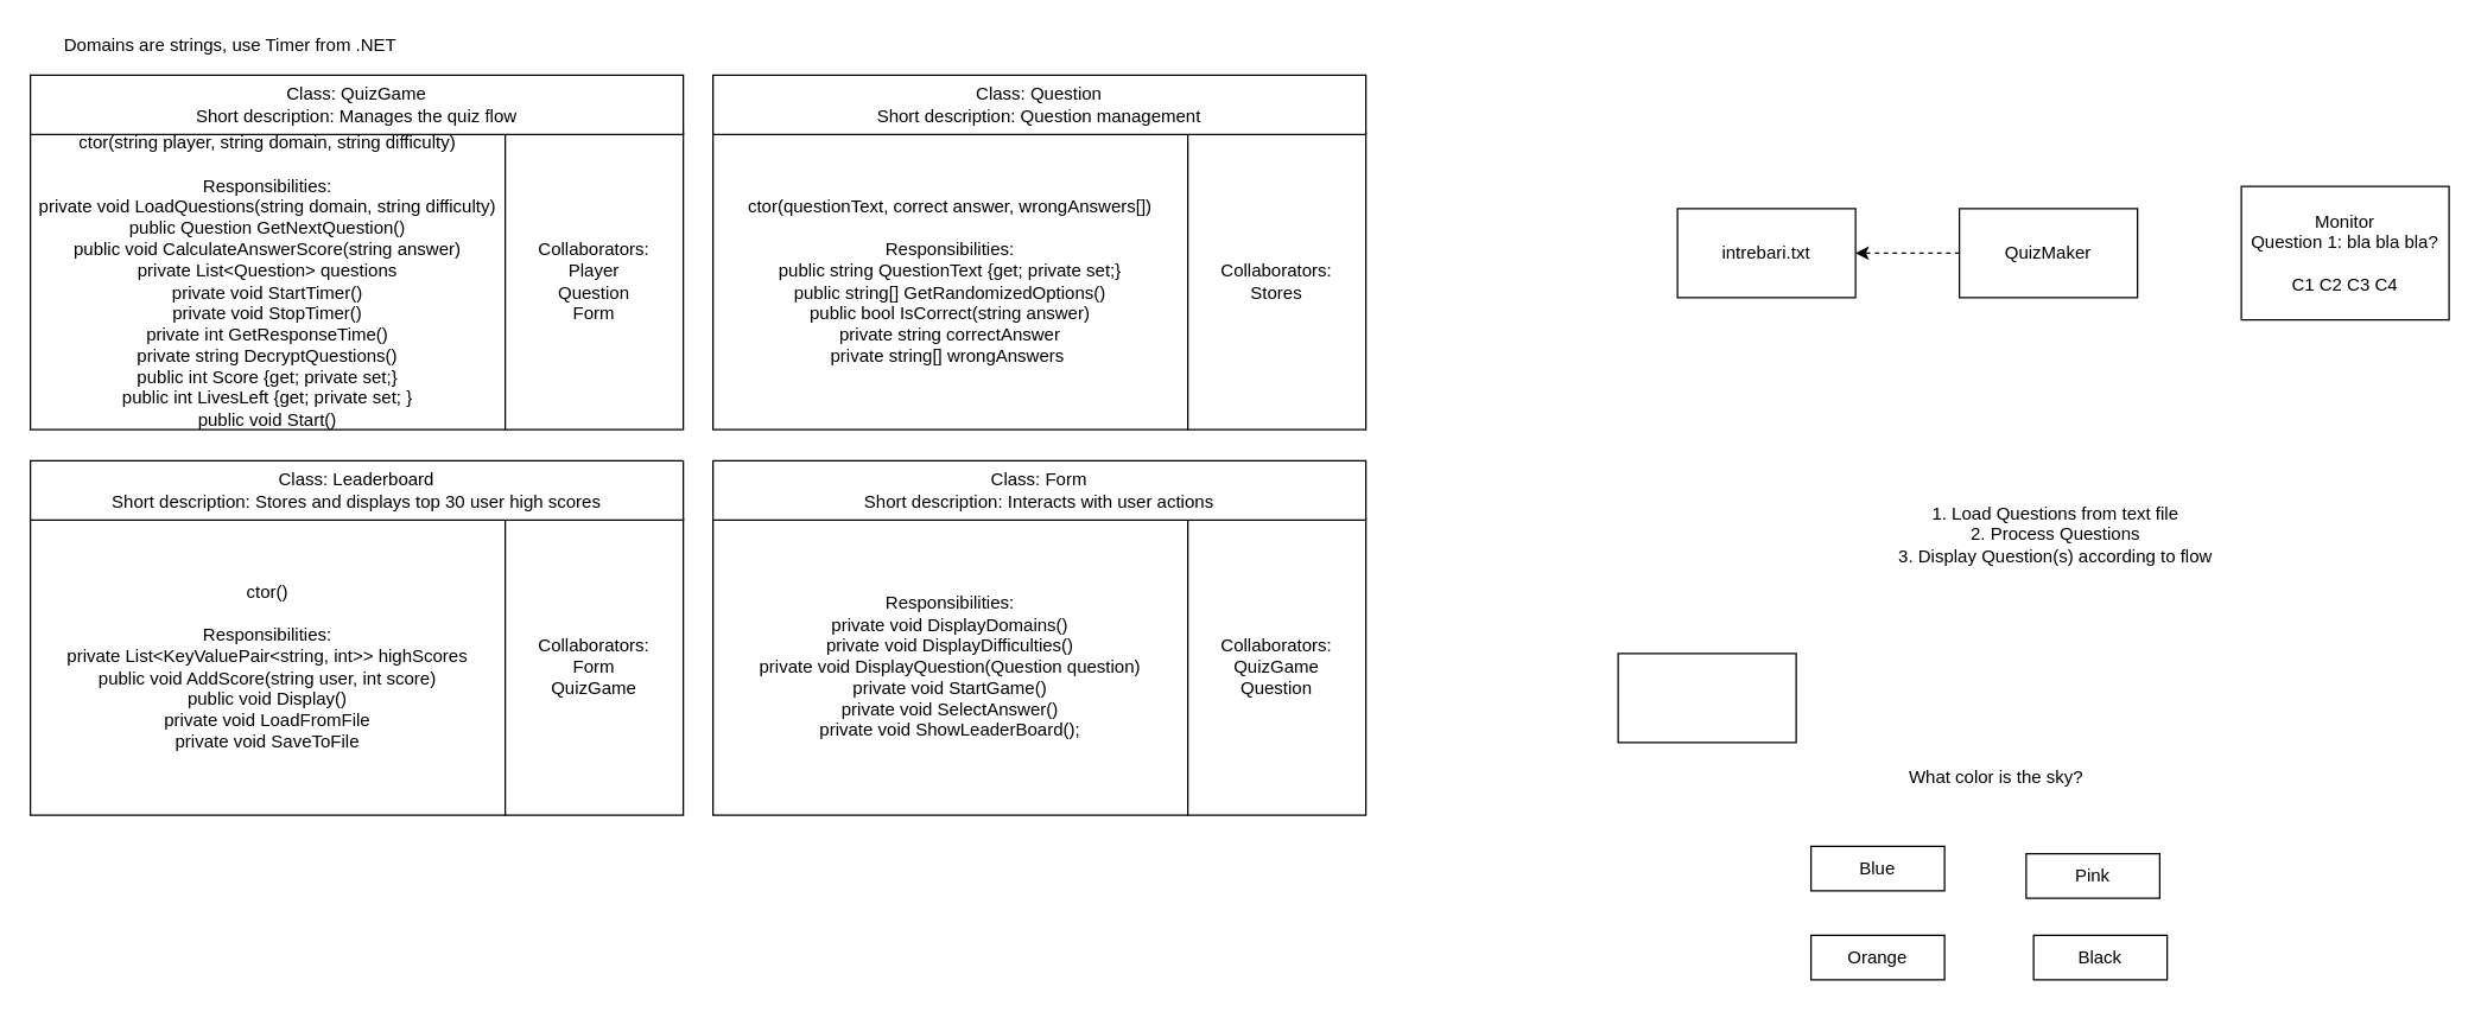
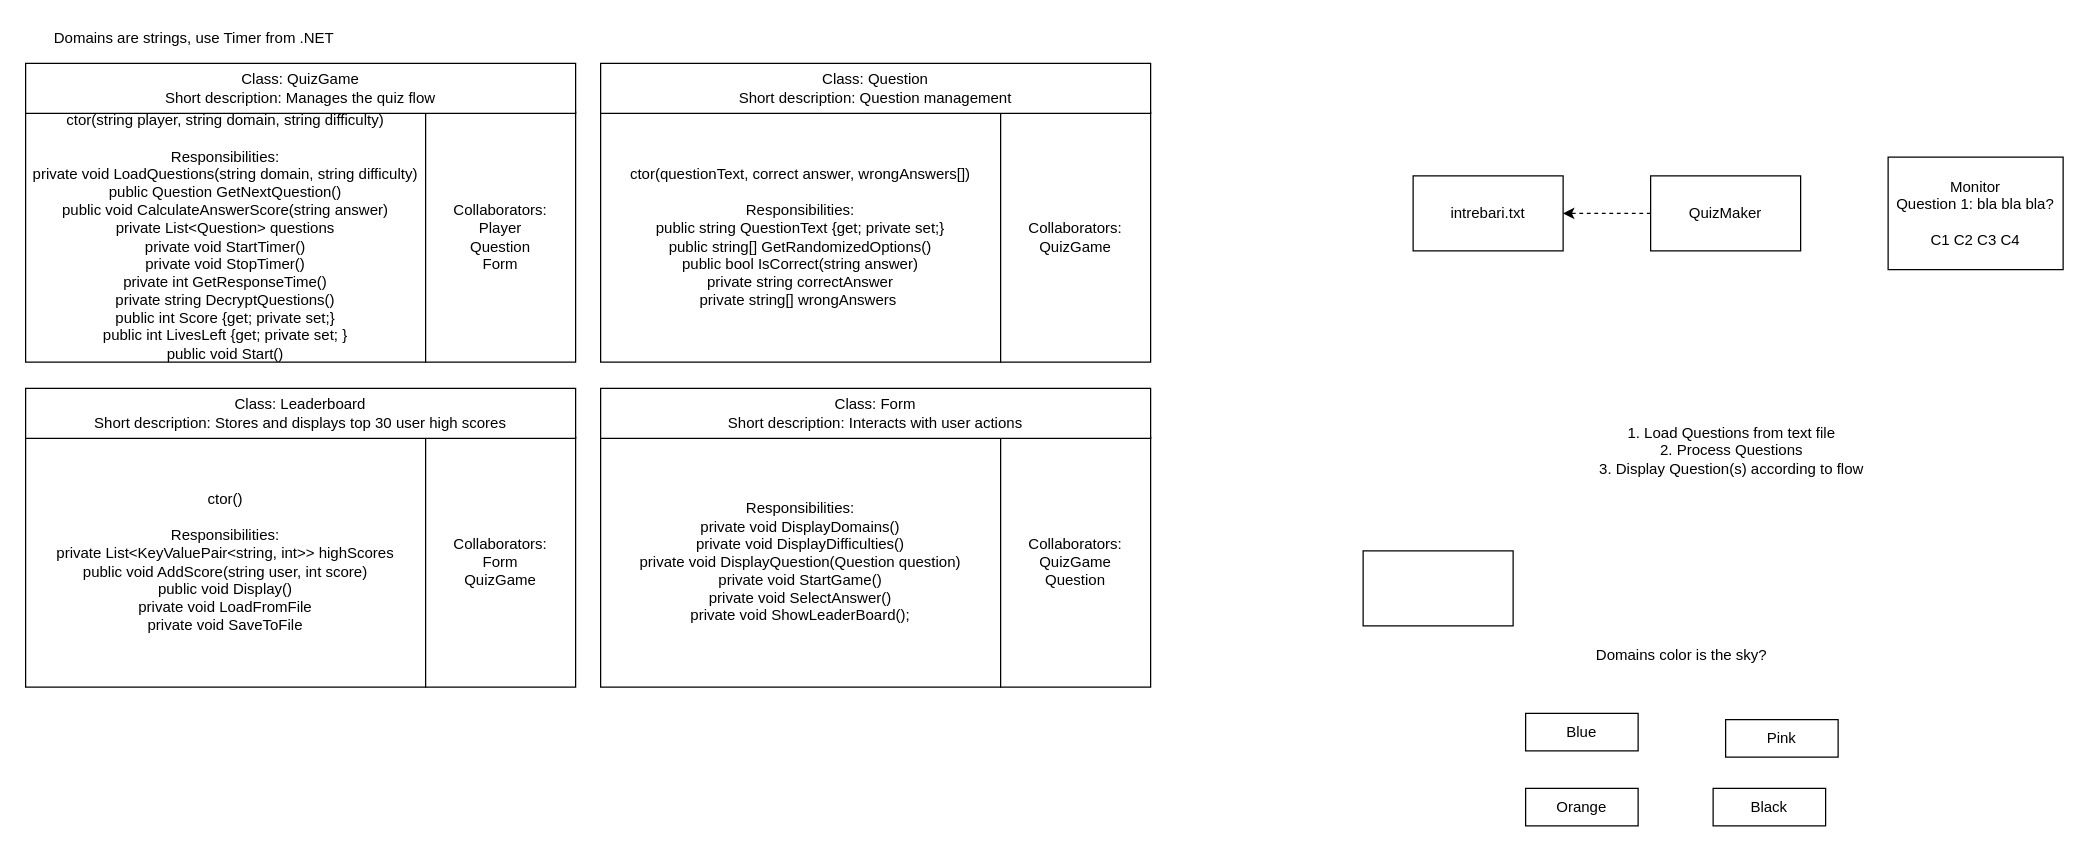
  <mxCell id="0" />
  <mxCell id="1" parent="0" />
  <mxCell id="2" value="ctor(string player, string domain, string difficulty)&lt;br&gt;&lt;br&gt;Responsibilities:&lt;br&gt;private void LoadQuestions(string domain, string difficulty)&lt;br&gt;public Question GetNextQuestion()&lt;br&gt;public void CalculateAnswerScore(string answer)&lt;br&gt;private List&amp;lt;Question&amp;gt; questions&lt;br&gt;private void StartTimer()&lt;br&gt;private void StopTimer()&lt;br&gt;private int GetResponseTime()&lt;br&gt;private string DecryptQuestions()&lt;br&gt;public int Score {get; private set;}&lt;br&gt;public int LivesLeft {get; private set; }&lt;br&gt;public void Start()" style="rounded=0;whiteSpace=wrap;html=1;" parent="1" vertex="1"><mxGeometry x="20" y="89" width="320" height="200" as="geometry" /></mxCell>
  <mxCell id="3" value="Collaborators:&lt;br&gt;Player&lt;br&gt;Question&lt;br&gt;Form" style="rounded=0;whiteSpace=wrap;html=1;" parent="1" vertex="1"><mxGeometry x="340" y="89" width="120" height="200" as="geometry" /></mxCell>
  <mxCell id="4" value="Class: QuizGame&lt;br&gt;Short description: Manages the quiz flow" style="rounded=0;whiteSpace=wrap;html=1;" parent="1" vertex="1"><mxGeometry x="20" y="50" width="440" height="40" as="geometry" /></mxCell>
  <mxCell id="5" value="Domains are strings, use Timer from .NET" style="text;html=1;strokeColor=none;fillColor=none;align=center;verticalAlign=middle;whiteSpace=wrap;rounded=0;" parent="1" vertex="1"><mxGeometry x="30" y="20" width="250" height="20" as="geometry" /></mxCell>
  <mxCell id="6" value="ctor(questionText, correct answer, wrongAnswers[])&lt;br&gt;&lt;br&gt;Responsibilities:&lt;br&gt;public string QuestionText {get; private set;}&lt;br&gt;public string[] GetRandomizedOptions()&lt;br&gt;public bool IsCorrect(string answer)&lt;br&gt;private string correctAnswer&lt;br&gt;private string[] wrongAnswers&amp;nbsp;" style="rounded=0;whiteSpace=wrap;html=1;" parent="1" vertex="1"><mxGeometry x="480" y="89" width="320" height="200" as="geometry" /></mxCell>
- <mxCell id="7" value="Collaborators:&lt;br&gt;Stores" style="rounded=0;whiteSpace=wrap;html=1;" parent="1" vertex="1"><mxGeometry x="800" y="89" width="120" height="200" as="geometry" /></mxCell>
+ <mxCell id="7" value="Collaborators:&lt;br&gt;QuizGame" style="rounded=0;whiteSpace=wrap;html=1;" parent="1" vertex="1"><mxGeometry x="800" y="89" width="120" height="200" as="geometry" /></mxCell>
  <mxCell id="8" value="Class: Question&lt;br&gt;Short description: Question management" style="rounded=0;whiteSpace=wrap;html=1;" parent="1" vertex="1"><mxGeometry x="480" y="50" width="440" height="40" as="geometry" /></mxCell>
  <mxCell id="9" value="Responsibilities:&lt;br&gt;private void DisplayDomains()&lt;br&gt;private void DisplayDifficulties()&lt;br&gt;private void DisplayQuestion(Question question)&lt;br&gt;private void StartGame()&lt;br&gt;private void SelectAnswer()&lt;br&gt;private void ShowLeaderBoard();" style="rounded=0;whiteSpace=wrap;html=1;" parent="1" vertex="1"><mxGeometry x="480" y="349" width="320" height="200" as="geometry" /></mxCell>
  <mxCell id="10" value="Collaborators:&lt;br&gt;QuizGame&lt;br&gt;Question" style="rounded=0;whiteSpace=wrap;html=1;" parent="1" vertex="1"><mxGeometry x="800" y="349" width="120" height="200" as="geometry" /></mxCell>
  <mxCell id="11" value="Class: Form&lt;br&gt;Short description: Interacts with user actions" style="rounded=0;whiteSpace=wrap;html=1;" parent="1" vertex="1"><mxGeometry x="480" y="310" width="440" height="40" as="geometry" /></mxCell>
  <mxCell id="12" value="ctor()&lt;br&gt;&lt;br&gt;Responsibilities:&lt;br&gt;private List&amp;lt;KeyValuePair&amp;lt;string, int&amp;gt;&amp;gt; highScores&lt;br&gt;public void AddScore(string user, int score)&lt;br&gt;public void Display()&lt;br&gt;private void LoadFromFile&lt;br&gt;private void SaveToFile" style="rounded=0;whiteSpace=wrap;html=1;" parent="1" vertex="1"><mxGeometry x="20" y="349" width="320" height="200" as="geometry" /></mxCell>
  <mxCell id="13" value="Collaborators:&lt;br&gt;Form&lt;br&gt;QuizGame" style="rounded=0;whiteSpace=wrap;html=1;" parent="1" vertex="1"><mxGeometry x="340" y="349" width="120" height="200" as="geometry" /></mxCell>
  <mxCell id="14" value="Class: Leaderboard&lt;br&gt;Short description: Stores and displays top 30 user high scores" style="rounded=0;whiteSpace=wrap;html=1;" parent="1" vertex="1"><mxGeometry x="20" y="310" width="440" height="40" as="geometry" /></mxCell>
  <mxCell id="15" value="intrebari.txt" style="rounded=0;whiteSpace=wrap;html=1;" vertex="1" parent="1"><mxGeometry x="1130" y="140" width="120" height="60" as="geometry" /></mxCell>
  <mxCell id="16" style="edgeStyle=orthogonalEdgeStyle;rounded=0;orthogonalLoop=1;jettySize=auto;html=1;exitX=0;exitY=0.5;exitDx=0;exitDy=0;entryX=1;entryY=0.5;entryDx=0;entryDy=0;dashed=1;" edge="1" parent="1" source="17" target="15"><mxGeometry relative="1" as="geometry" /></mxCell>
  <mxCell id="17" value="QuizMaker" style="rounded=0;whiteSpace=wrap;html=1;" vertex="1" parent="1"><mxGeometry x="1320" y="140" width="120" height="60" as="geometry" /></mxCell>
  <mxCell id="18" value="Monitor&lt;br&gt;Question 1: bla bla bla?&lt;br&gt;&lt;br&gt;C1 C2 C3 C4" style="rounded=0;whiteSpace=wrap;html=1;" vertex="1" parent="1"><mxGeometry x="1510" y="125" width="140" height="90" as="geometry" /></mxCell>
  <mxCell id="19" value="1. Load Questions from text file&lt;br&gt;2. Process Questions&lt;br&gt;3. Display Question(s) according to flow" style="text;html=1;strokeColor=none;fillColor=none;align=center;verticalAlign=middle;whiteSpace=wrap;rounded=0;" vertex="1" parent="1"><mxGeometry x="1260" y="330" width="250" height="60" as="geometry" /></mxCell>
- <mxCell id="20" value="What color is the sky?" style="text;html=1;strokeColor=none;fillColor=none;align=center;verticalAlign=middle;whiteSpace=wrap;rounded=0;" vertex="1" parent="1"><mxGeometry x="1230" y="499" width="230" height="50" as="geometry" /></mxCell>
+ <mxCell id="20" value="Domains color is the sky?" style="text;html=1;strokeColor=none;fillColor=none;align=center;verticalAlign=middle;whiteSpace=wrap;rounded=0;" vertex="1" parent="1"><mxGeometry x="1230" y="499" width="230" height="50" as="geometry" /></mxCell>
  <mxCell id="21" value="Blue" style="rounded=0;whiteSpace=wrap;html=1;" vertex="1" parent="1"><mxGeometry x="1220" y="570" width="90" height="30" as="geometry" /></mxCell>
- <mxCell id="22" value="Pink" style="rounded=0;whiteSpace=wrap;html=1;" vertex="1" parent="1"><mxGeometry x="1365" y="575" width="90" height="30" as="geometry" /></mxCell>
+ <mxCell id="22" value="Pink" style="rounded=0;whiteSpace=wrap;html=1;" vertex="1" parent="1"><mxGeometry x="1380" y="575" width="90" height="30" as="geometry" /></mxCell>
  <mxCell id="23" value="Orange" style="rounded=0;whiteSpace=wrap;html=1;" vertex="1" parent="1"><mxGeometry x="1220" y="630" width="90" height="30" as="geometry" /></mxCell>
  <mxCell id="24" value="Black" style="rounded=0;whiteSpace=wrap;html=1;" vertex="1" parent="1"><mxGeometry x="1370" y="630" width="90" height="30" as="geometry" /></mxCell>
  <mxCell id="25" value="" style="rounded=0;whiteSpace=wrap;html=1;" vertex="1" parent="1"><mxGeometry x="1090" y="440" width="120" height="60" as="geometry" /></mxCell>
